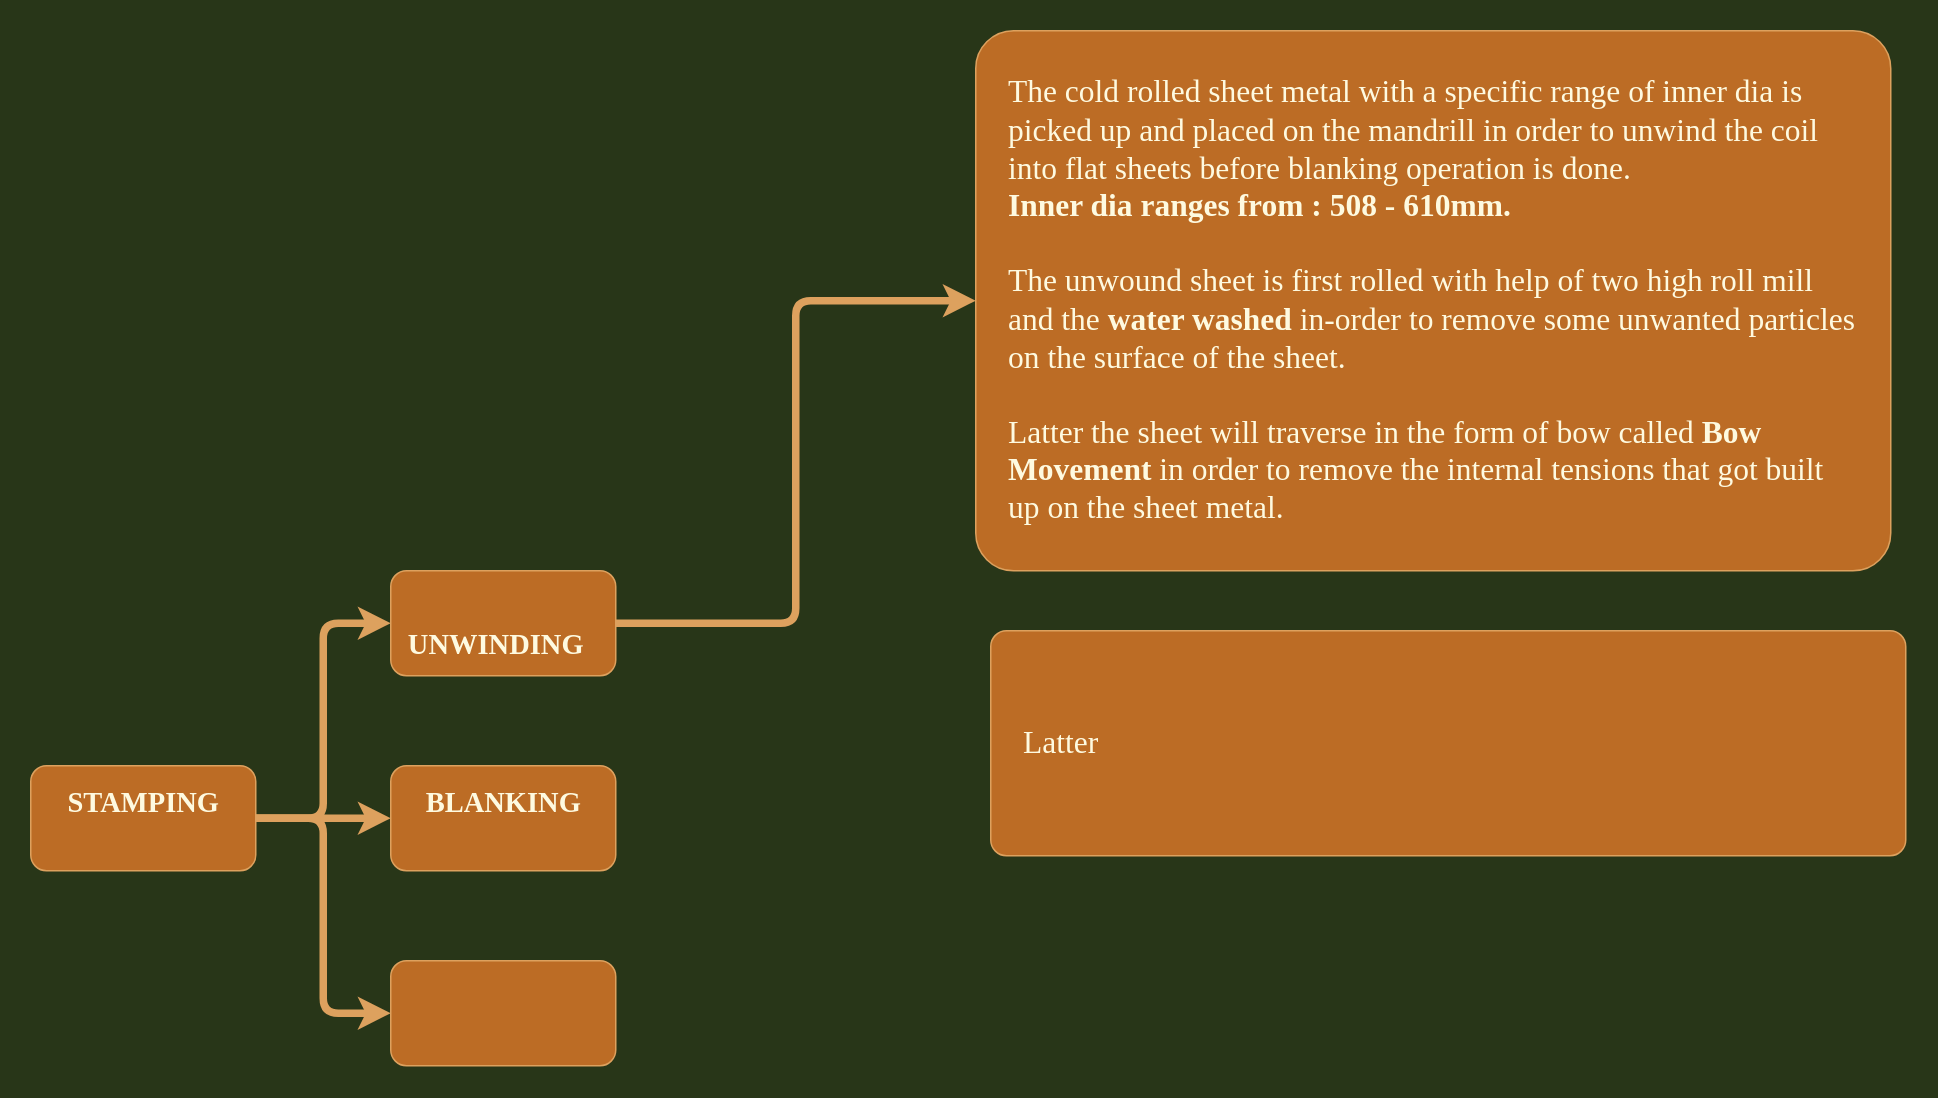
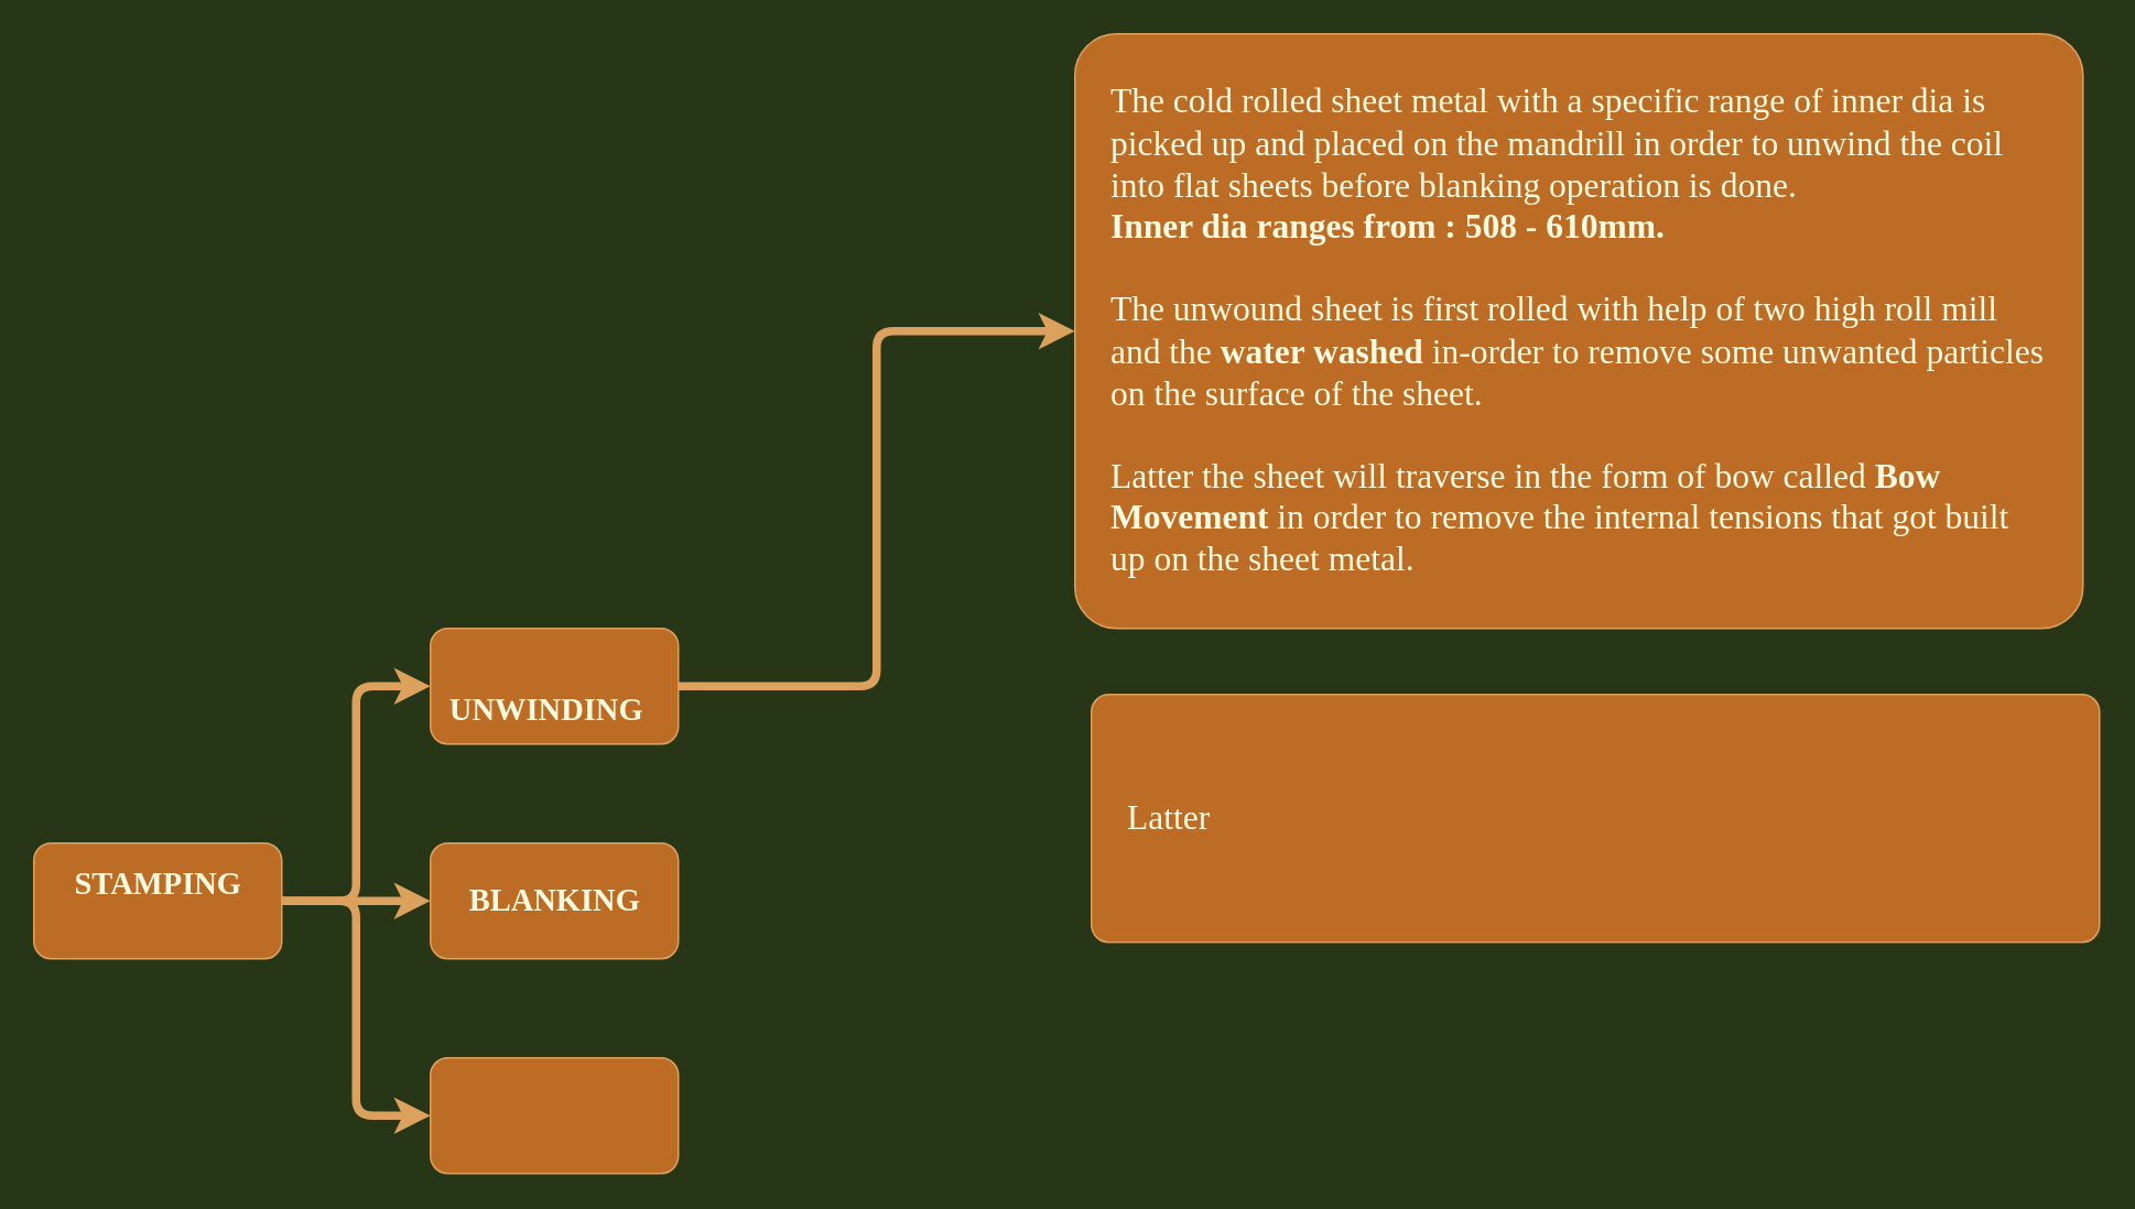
  <mxCell id="0" />
  <mxCell id="1" parent="0" />
  <mxCell id="2" style="edgeStyle=orthogonalEdgeStyle;rounded=1;orthogonalLoop=1;jettySize=auto;html=1;exitX=1;exitY=0.5;exitDx=0;exitDy=0;entryX=0;entryY=0.5;entryDx=0;entryDy=0;fontFamily=Tahoma;fontSize=19;fontColor=#FEFAE0;strokeColor=#DDA15E;fillColor=#BC6C25;strokeWidth=5;" edge="1" parent="1" source="5" target="8"><mxGeometry relative="1" as="geometry" /></mxCell>
  <mxCell id="3" style="edgeStyle=orthogonalEdgeStyle;rounded=1;orthogonalLoop=1;jettySize=auto;html=1;exitX=1;exitY=0.5;exitDx=0;exitDy=0;entryX=0;entryY=0.5;entryDx=0;entryDy=0;fontFamily=Tahoma;fontSize=19;fontColor=#FEFAE0;strokeColor=#DDA15E;fillColor=#BC6C25;strokeWidth=5;" edge="1" parent="1" source="5" target="10"><mxGeometry relative="1" as="geometry" /></mxCell>
  <mxCell id="4" style="edgeStyle=orthogonalEdgeStyle;rounded=1;orthogonalLoop=1;jettySize=auto;html=1;exitX=1;exitY=0.5;exitDx=0;exitDy=0;entryX=0;entryY=0.5;entryDx=0;entryDy=0;fontFamily=Tahoma;fontSize=19;fontColor=#FEFAE0;strokeColor=#DDA15E;fillColor=#BC6C25;strokeWidth=5;" edge="1" parent="1" source="5" target="12"><mxGeometry relative="1" as="geometry" /></mxCell>
  <mxCell id="5" value="" style="rounded=1;whiteSpace=wrap;html=1;fontColor=#FEFAE0;strokeColor=#DDA15E;fillColor=#BC6C25;" vertex="1" parent="1"><mxGeometry x="20" y="510" width="150" height="70" as="geometry" /></mxCell>
  <mxCell id="6" value="&lt;font style=&quot;font-size: 19px;&quot; face=&quot;Tahoma&quot;&gt;&lt;b&gt;STAMPING&lt;/b&gt;&lt;/font&gt;" style="text;html=1;strokeColor=none;fillColor=none;align=center;verticalAlign=middle;whiteSpace=wrap;rounded=0;fontColor=#FEFAE0;" vertex="1" parent="1"><mxGeometry x="27.5" y="520" width="135" height="30" as="geometry" /></mxCell>
  <mxCell id="7" style="edgeStyle=orthogonalEdgeStyle;rounded=1;orthogonalLoop=1;jettySize=auto;html=1;exitX=1;exitY=0.5;exitDx=0;exitDy=0;entryX=0;entryY=0.5;entryDx=0;entryDy=0;fontFamily=Tahoma;fontSize=21;fontColor=#FEFAE0;strokeColor=#DDA15E;strokeWidth=5;fillColor=#BC6C25;" edge="1" parent="1" source="8" target="13"><mxGeometry relative="1" as="geometry" /></mxCell>
  <mxCell id="8" value="" style="rounded=1;whiteSpace=wrap;html=1;fontColor=#FEFAE0;strokeColor=#DDA15E;fillColor=#BC6C25;" vertex="1" parent="1"><mxGeometry x="260" y="380" width="150" height="70" as="geometry" /></mxCell>
  <mxCell id="9" value="&lt;font face=&quot;Tahoma&quot;&gt;&lt;span style=&quot;font-size: 19px;&quot;&gt;&lt;b&gt;UNWINDING&lt;/b&gt;&lt;/span&gt;&lt;/font&gt;" style="text;html=1;strokeColor=none;fillColor=none;align=center;verticalAlign=middle;whiteSpace=wrap;rounded=0;fontColor=#FEFAE0;" vertex="1" parent="1"><mxGeometry x="262.5" y="415" width="135" height="30" as="geometry" /></mxCell>
  <mxCell id="10" value="" style="rounded=1;whiteSpace=wrap;html=1;fontColor=#FEFAE0;strokeColor=#DDA15E;fillColor=#BC6C25;" vertex="1" parent="1"><mxGeometry x="260" y="510" width="150" height="70" as="geometry" /></mxCell>
- <mxCell id="11" value="&lt;font face=&quot;Tahoma&quot;&gt;&lt;span style=&quot;font-size: 19px;&quot;&gt;&lt;b&gt;BLANKING&lt;/b&gt;&lt;/span&gt;&lt;/font&gt;" style="text;html=1;strokeColor=none;fillColor=none;align=center;verticalAlign=middle;whiteSpace=wrap;rounded=0;fontColor=#FEFAE0;" vertex="1" parent="1"><mxGeometry x="267.5" y="520" width="135" height="30" as="geometry" /></mxCell>
+ <mxCell id="11" value="&lt;font face=&quot;Tahoma&quot;&gt;&lt;span style=&quot;font-size: 19px;&quot;&gt;&lt;b&gt;BLANKING&lt;/b&gt;&lt;/span&gt;&lt;/font&gt;" style="text;html=1;strokeColor=none;fillColor=none;align=center;verticalAlign=middle;whiteSpace=wrap;rounded=0;fontColor=#FEFAE0;" vertex="1" parent="1"><mxGeometry x="267.5" y="530" width="135" height="30" as="geometry" /></mxCell>
  <mxCell id="12" value="" style="rounded=1;whiteSpace=wrap;html=1;fontColor=#FEFAE0;strokeColor=#DDA15E;fillColor=#BC6C25;" vertex="1" parent="1"><mxGeometry x="260" y="640" width="150" height="70" as="geometry" /></mxCell>
  <mxCell id="13" value="" style="rounded=1;whiteSpace=wrap;html=1;fontFamily=Tahoma;fontSize=19;fontColor=#FEFAE0;strokeColor=#DDA15E;fillColor=#BC6C25;arcSize=7;" vertex="1" parent="1"><mxGeometry x="650" y="20" width="610" height="360" as="geometry" /></mxCell>
  <mxCell id="14" value="The cold rolled sheet metal with a specific range of inner dia is picked up and placed on the mandrill in order to unwind the coil into flat sheets before blanking operation is done.&amp;nbsp;&lt;br&gt;&lt;b&gt;Inner dia ranges from : 508 - 610mm.&lt;/b&gt;&amp;nbsp;&lt;br&gt;&lt;br&gt;The unwound sheet is first rolled with help of two high roll mill and the &lt;b&gt;water washed &lt;/b&gt;in-order to remove some unwanted particles on the surface of the sheet.&amp;nbsp;&lt;br&gt;&lt;br&gt;Latter the sheet will traverse in the form of bow called &lt;b&gt;Bow Movement&lt;/b&gt; in order to remove the internal tensions that got built up on the sheet metal.&amp;nbsp;" style="text;html=1;strokeColor=none;fillColor=none;align=left;verticalAlign=middle;whiteSpace=wrap;rounded=0;fontFamily=Tahoma;fontSize=21;fontColor=#FEFAE0;" vertex="1" parent="1"><mxGeometry x="670" y="44.45" width="570" height="311.09" as="geometry" /></mxCell>
  <mxCell id="15" value="" style="rounded=1;whiteSpace=wrap;html=1;fontFamily=Tahoma;fontSize=19;fontColor=#FEFAE0;strokeColor=#DDA15E;fillColor=#BC6C25;arcSize=7;" vertex="1" parent="1"><mxGeometry x="660" y="420" width="610" height="150" as="geometry" /></mxCell>
  <mxCell id="16" value="Latter&amp;nbsp;" style="text;html=1;strokeColor=none;fillColor=none;align=left;verticalAlign=middle;whiteSpace=wrap;rounded=0;fontFamily=Tahoma;fontSize=21;fontColor=#FEFAE0;" vertex="1" parent="1"><mxGeometry x="680" y="432.22" width="570" height="125.55" as="geometry" /></mxCell>
